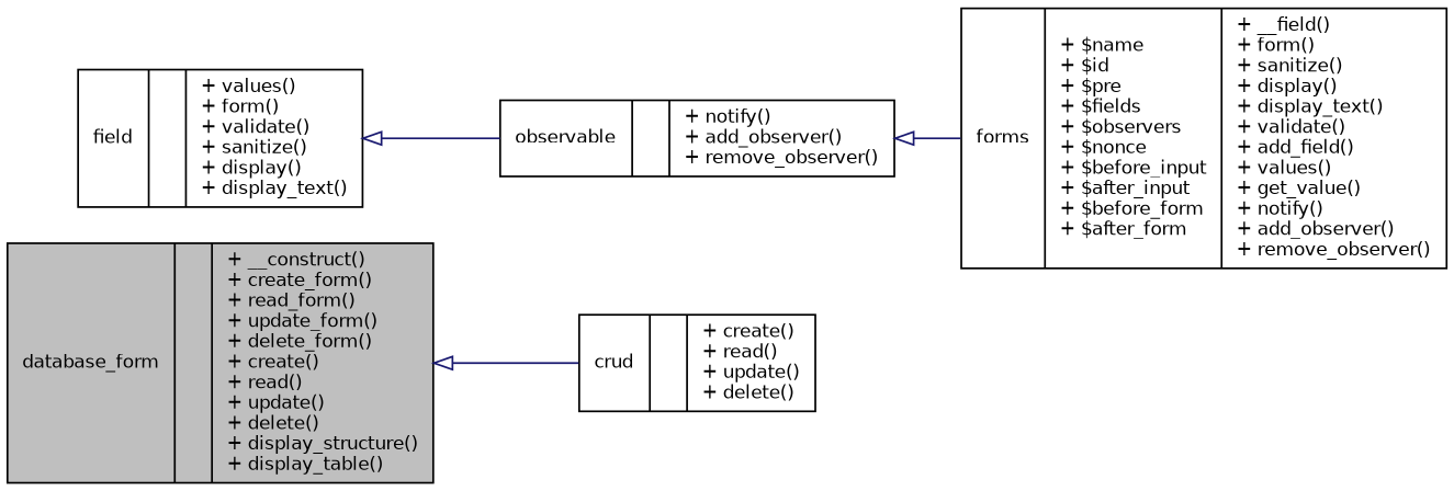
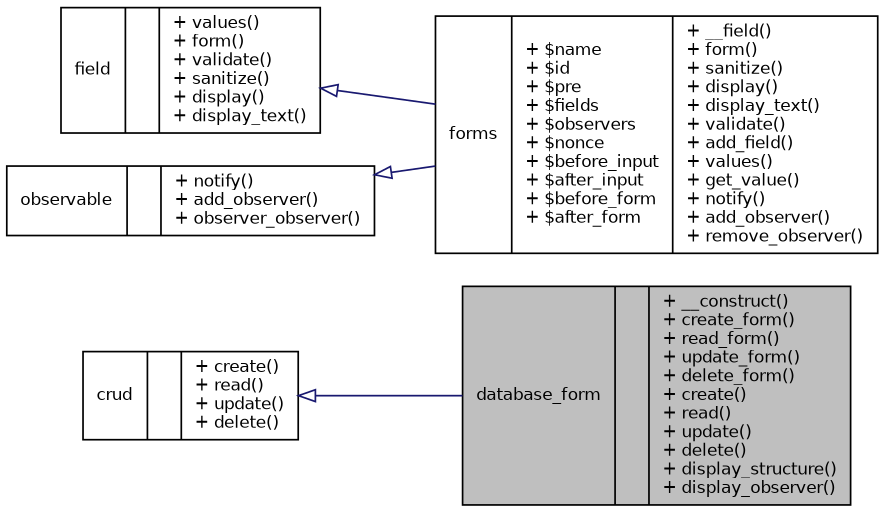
  digraph {
    rankdir=LR
    node [color=black fillcolor=white fontname=Helvetica fontsize=10 shape=record style=filled]
    edge [arrowtail=onormal color=midnightblue dir=back fontname=Helvetica fontsize=10 labelfontname=Helvetica labelfontsize=10 style=solid]
-   n1 [fillcolor=grey75 fontcolor=black height=0.2 label="{database_form\n||+ __construct()\l+ create_form()\l+ read_form()\l+ update_form()\l+ delete_form()\l+ create()\l+ read()\l+ update()\l+ delete()\l+ display_structure()\l+ display_table()\l}" width=0.4]
+   n1 [fillcolor=grey75 fontcolor=black height=0.2 label="{database_form\n||+ __construct()\l+ create_form()\l+ read_form()\l+ update_form()\l+ delete_form()\l+ create()\l+ read()\l+ update()\l+ delete()\l+ display_structure()\l+ display_observer()\l}" width=0.4]
    n2 [height=0.2 label="{forms\n|+ $name\l+ $id\l+ $pre\l+ $fields\l+ $observers\l+ $nonce\l+ $before_input\l+ $after_input\l+ $before_form\l+ $after_form\l|+ __field()\l+ form()\l+ sanitize()\l+ display()\l+ display_text()\l+ validate()\l+ add_field()\l+ values()\l+ get_value()\l+ notify()\l+ add_observer()\l+ remove_observer()\l}" width=0.4]
    n3 [height=0.2 label="{field\n||+ values()\l+ form()\l+ validate()\l+ sanitize()\l+ display()\l+ display_text()\l}" width=0.4]
-   n4 [height=0.2 label="{observable\n||+ notify()\l+ add_observer()\l+ remove_observer()\l}" width=0.4]
+   n4 [height=0.2 label="{observable\n||+ notify()\l+ add_observer()\l+ observer_observer()\l}" width=0.4]
    n5 [height=0.2 label="{crud\n||+ create()\l+ read()\l+ update()\l+ delete()\l}" width=0.4]
-   n3 -> n4
+   n3 -> n2
    n4 -> n2
-   n1 -> n5
+   n5 -> n1
  }
